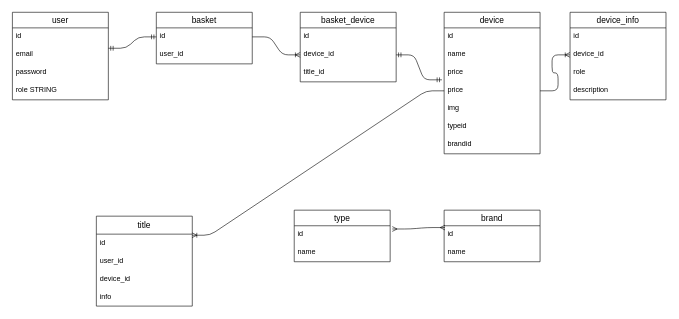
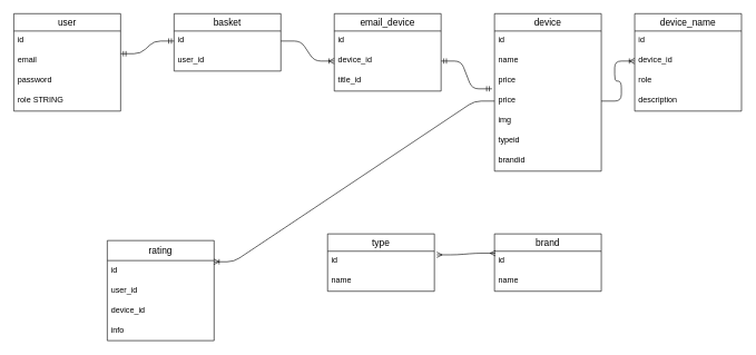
  <mxCell id="0" />
  <mxCell id="1" parent="0" />
  <mxCell id="2" value="user" style="swimlane;fontStyle=0;childLayout=stackLayout;horizontal=1;startSize=26;horizontalStack=0;resizeParent=1;resizeParentMax=0;resizeLast=0;collapsible=1;marginBottom=0;align=center;fontSize=14;" vertex="1" parent="1"><mxGeometry x="20" y="20" width="160" height="146" as="geometry" /></mxCell>
  <mxCell id="3" value="id" style="text;strokeColor=none;fillColor=none;spacingLeft=4;spacingRight=4;overflow=hidden;rotatable=0;points=[[0,0.5],[1,0.5]];portConstraint=eastwest;fontSize=12;" vertex="1" parent="2"><mxGeometry y="26" width="160" height="30" as="geometry" /></mxCell>
  <mxCell id="4" value="email" style="text;strokeColor=none;fillColor=none;spacingLeft=4;spacingRight=4;overflow=hidden;rotatable=0;points=[[0,0.5],[1,0.5]];portConstraint=eastwest;fontSize=12;" vertex="1" parent="2"><mxGeometry y="56" width="160" height="30" as="geometry" /></mxCell>
  <mxCell id="5" value="password" style="text;strokeColor=none;fillColor=none;spacingLeft=4;spacingRight=4;overflow=hidden;rotatable=0;points=[[0,0.5],[1,0.5]];portConstraint=eastwest;fontSize=12;" vertex="1" parent="2"><mxGeometry y="86" width="160" height="30" as="geometry" /></mxCell>
  <mxCell id="6" value="role STRING" style="text;strokeColor=none;fillColor=none;spacingLeft=4;spacingRight=4;overflow=hidden;rotatable=0;points=[[0,0.5],[1,0.5]];portConstraint=eastwest;fontSize=12;" vertex="1" parent="2"><mxGeometry y="116" width="160" height="30" as="geometry" /></mxCell>
  <mxCell id="7" value="basket" style="swimlane;fontStyle=0;childLayout=stackLayout;horizontal=1;startSize=26;horizontalStack=0;resizeParent=1;resizeParentMax=0;resizeLast=0;collapsible=1;marginBottom=0;align=center;fontSize=14;" vertex="1" parent="1"><mxGeometry x="260" y="20" width="160" height="86" as="geometry" /></mxCell>
  <mxCell id="8" value="id" style="text;strokeColor=none;fillColor=none;spacingLeft=4;spacingRight=4;overflow=hidden;rotatable=0;points=[[0,0.5],[1,0.5]];portConstraint=eastwest;fontSize=12;" vertex="1" parent="7"><mxGeometry y="26" width="160" height="30" as="geometry" /></mxCell>
  <mxCell id="9" value="user_id" style="text;strokeColor=none;fillColor=none;spacingLeft=4;spacingRight=4;overflow=hidden;rotatable=0;points=[[0,0.5],[1,0.5]];portConstraint=eastwest;fontSize=12;" vertex="1" parent="7"><mxGeometry y="56" width="160" height="30" as="geometry" /></mxCell>
  <mxCell id="10" value="" style="edgeStyle=entityRelationEdgeStyle;fontSize=12;html=1;endArrow=ERmandOne;startArrow=ERmandOne;exitX=1;exitY=0.133;exitDx=0;exitDy=0;exitPerimeter=0;entryX=0;entryY=0.5;entryDx=0;entryDy=0;" edge="1" parent="1" source="4" target="8"><mxGeometry width="100" height="100" relative="1" as="geometry"><mxPoint x="200" y="220" as="sourcePoint" /><mxPoint x="310" y="166" as="targetPoint" /></mxGeometry></mxCell>
  <mxCell id="11" value="device" style="swimlane;fontStyle=0;childLayout=stackLayout;horizontal=1;startSize=26;horizontalStack=0;resizeParent=1;resizeParentMax=0;resizeLast=0;collapsible=1;marginBottom=0;align=center;fontSize=14;" vertex="1" parent="1"><mxGeometry x="740" y="20" width="160" height="236" as="geometry" /></mxCell>
  <mxCell id="12" value="id" style="text;strokeColor=none;fillColor=none;spacingLeft=4;spacingRight=4;overflow=hidden;rotatable=0;points=[[0,0.5],[1,0.5]];portConstraint=eastwest;fontSize=12;" vertex="1" parent="11"><mxGeometry y="26" width="160" height="30" as="geometry" /></mxCell>
  <mxCell id="13" value="name" style="text;strokeColor=none;fillColor=none;spacingLeft=4;spacingRight=4;overflow=hidden;rotatable=0;points=[[0,0.5],[1,0.5]];portConstraint=eastwest;fontSize=12;" vertex="1" parent="11"><mxGeometry y="56" width="160" height="30" as="geometry" /></mxCell>
  <mxCell id="14" value="price" style="text;strokeColor=none;fillColor=none;spacingLeft=4;spacingRight=4;overflow=hidden;rotatable=0;points=[[0,0.5],[1,0.5]];portConstraint=eastwest;fontSize=12;" vertex="1" parent="11"><mxGeometry y="86" width="160" height="30" as="geometry" /></mxCell>
  <mxCell id="15" value="price" style="text;strokeColor=none;fillColor=none;spacingLeft=4;spacingRight=4;overflow=hidden;rotatable=0;points=[[0,0.5],[1,0.5]];portConstraint=eastwest;fontSize=12;" vertex="1" parent="11"><mxGeometry y="116" width="160" height="30" as="geometry" /></mxCell>
  <mxCell id="16" value="img" style="text;strokeColor=none;fillColor=none;spacingLeft=4;spacingRight=4;overflow=hidden;rotatable=0;points=[[0,0.5],[1,0.5]];portConstraint=eastwest;fontSize=12;" vertex="1" parent="11"><mxGeometry y="146" width="160" height="30" as="geometry" /></mxCell>
  <mxCell id="17" value="typeid" style="text;strokeColor=none;fillColor=none;spacingLeft=4;spacingRight=4;overflow=hidden;rotatable=0;points=[[0,0.5],[1,0.5]];portConstraint=eastwest;fontSize=12;" vertex="1" parent="11"><mxGeometry y="176" width="160" height="30" as="geometry" /></mxCell>
  <mxCell id="18" value="brandid" style="text;strokeColor=none;fillColor=none;spacingLeft=4;spacingRight=4;overflow=hidden;rotatable=0;points=[[0,0.5],[1,0.5]];portConstraint=eastwest;fontSize=12;" vertex="1" parent="11"><mxGeometry y="206" width="160" height="30" as="geometry" /></mxCell>
  <mxCell id="19" value="type" style="swimlane;fontStyle=0;childLayout=stackLayout;horizontal=1;startSize=26;horizontalStack=0;resizeParent=1;resizeParentMax=0;resizeLast=0;collapsible=1;marginBottom=0;align=center;fontSize=14;" vertex="1" parent="1"><mxGeometry x="490" y="350" width="160" height="86" as="geometry" /></mxCell>
  <mxCell id="20" value="id" style="text;strokeColor=none;fillColor=none;spacingLeft=4;spacingRight=4;overflow=hidden;rotatable=0;points=[[0,0.5],[1,0.5]];portConstraint=eastwest;fontSize=12;" vertex="1" parent="19"><mxGeometry y="26" width="160" height="30" as="geometry" /></mxCell>
  <mxCell id="21" value="name" style="text;strokeColor=none;fillColor=none;spacingLeft=4;spacingRight=4;overflow=hidden;rotatable=0;points=[[0,0.5],[1,0.5]];portConstraint=eastwest;fontSize=12;" vertex="1" parent="19"><mxGeometry y="56" width="160" height="30" as="geometry" /></mxCell>
  <mxCell id="22" value="brand" style="swimlane;fontStyle=0;childLayout=stackLayout;horizontal=1;startSize=26;horizontalStack=0;resizeParent=1;resizeParentMax=0;resizeLast=0;collapsible=1;marginBottom=0;align=center;fontSize=14;" vertex="1" parent="1"><mxGeometry x="740" y="350" width="160" height="86" as="geometry" /></mxCell>
  <mxCell id="23" value="id" style="text;strokeColor=none;fillColor=none;spacingLeft=4;spacingRight=4;overflow=hidden;rotatable=0;points=[[0,0.5],[1,0.5]];portConstraint=eastwest;fontSize=12;" vertex="1" parent="22"><mxGeometry y="26" width="160" height="30" as="geometry" /></mxCell>
  <mxCell id="24" value="name" style="text;strokeColor=none;fillColor=none;spacingLeft=4;spacingRight=4;overflow=hidden;rotatable=0;points=[[0,0.5],[1,0.5]];portConstraint=eastwest;fontSize=12;" vertex="1" parent="22"><mxGeometry y="56" width="160" height="30" as="geometry" /></mxCell>
  <mxCell id="25" value="" style="edgeStyle=entityRelationEdgeStyle;fontSize=12;html=1;endArrow=ERmany;startArrow=ERmany;exitX=1.022;exitY=0.18;exitDx=0;exitDy=0;exitPerimeter=0;entryX=0.009;entryY=0.1;entryDx=0;entryDy=0;entryPerimeter=0;" edge="1" parent="1" source="20" target="23"><mxGeometry width="100" height="100" relative="1" as="geometry"><mxPoint x="570" y="350" as="sourcePoint" /><mxPoint x="670" y="250" as="targetPoint" /></mxGeometry></mxCell>
- <mxCell id="26" value="device_info" style="swimlane;fontStyle=0;childLayout=stackLayout;horizontal=1;startSize=26;horizontalStack=0;resizeParent=1;resizeParentMax=0;resizeLast=0;collapsible=1;marginBottom=0;align=center;fontSize=14;" vertex="1" parent="1"><mxGeometry x="950" y="20" width="160" height="146" as="geometry" /></mxCell>
+ <mxCell id="26" value="device_name" style="swimlane;fontStyle=0;childLayout=stackLayout;horizontal=1;startSize=26;horizontalStack=0;resizeParent=1;resizeParentMax=0;resizeLast=0;collapsible=1;marginBottom=0;align=center;fontSize=14;" vertex="1" parent="1"><mxGeometry x="950" y="20" width="160" height="146" as="geometry" /></mxCell>
  <mxCell id="27" value="id" style="text;strokeColor=none;fillColor=none;spacingLeft=4;spacingRight=4;overflow=hidden;rotatable=0;points=[[0,0.5],[1,0.5]];portConstraint=eastwest;fontSize=12;" vertex="1" parent="26"><mxGeometry y="26" width="160" height="30" as="geometry" /></mxCell>
  <mxCell id="28" value="device_id" style="text;strokeColor=none;fillColor=none;spacingLeft=4;spacingRight=4;overflow=hidden;rotatable=0;points=[[0,0.5],[1,0.5]];portConstraint=eastwest;fontSize=12;" vertex="1" parent="26"><mxGeometry y="56" width="160" height="30" as="geometry" /></mxCell>
  <mxCell id="29" value="role" style="text;strokeColor=none;fillColor=none;spacingLeft=4;spacingRight=4;overflow=hidden;rotatable=0;points=[[0,0.5],[1,0.5]];portConstraint=eastwest;fontSize=12;" vertex="1" parent="26"><mxGeometry y="86" width="160" height="30" as="geometry" /></mxCell>
  <mxCell id="30" value="description" style="text;strokeColor=none;fillColor=none;spacingLeft=4;spacingRight=4;overflow=hidden;rotatable=0;points=[[0,0.5],[1,0.5]];portConstraint=eastwest;fontSize=12;" vertex="1" parent="26"><mxGeometry y="116" width="160" height="30" as="geometry" /></mxCell>
  <mxCell id="31" value="" style="edgeStyle=entityRelationEdgeStyle;fontSize=12;html=1;endArrow=ERoneToMany;exitX=1;exitY=0.5;exitDx=0;exitDy=0;entryX=0;entryY=0.5;entryDx=0;entryDy=0;" edge="1" parent="1" source="15" target="28"><mxGeometry width="100" height="100" relative="1" as="geometry"><mxPoint x="807" y="166" as="sourcePoint" /><mxPoint x="907" y="66" as="targetPoint" /></mxGeometry></mxCell>
- <mxCell id="32" value="basket_device" style="swimlane;fontStyle=0;childLayout=stackLayout;horizontal=1;startSize=26;horizontalStack=0;resizeParent=1;resizeParentMax=0;resizeLast=0;collapsible=1;marginBottom=0;align=center;fontSize=14;" vertex="1" parent="1"><mxGeometry x="500" y="20" width="160" height="116" as="geometry" /></mxCell>
+ <mxCell id="32" value="email_device" style="swimlane;fontStyle=0;childLayout=stackLayout;horizontal=1;startSize=26;horizontalStack=0;resizeParent=1;resizeParentMax=0;resizeLast=0;collapsible=1;marginBottom=0;align=center;fontSize=14;" vertex="1" parent="1"><mxGeometry x="500" y="20" width="160" height="116" as="geometry" /></mxCell>
  <mxCell id="33" value="id" style="text;strokeColor=none;fillColor=none;spacingLeft=4;spacingRight=4;overflow=hidden;rotatable=0;points=[[0,0.5],[1,0.5]];portConstraint=eastwest;fontSize=12;" vertex="1" parent="32"><mxGeometry y="26" width="160" height="30" as="geometry" /></mxCell>
  <mxCell id="34" value="device_id" style="text;strokeColor=none;fillColor=none;spacingLeft=4;spacingRight=4;overflow=hidden;rotatable=0;points=[[0,0.5],[1,0.5]];portConstraint=eastwest;fontSize=12;" vertex="1" parent="32"><mxGeometry y="56" width="160" height="30" as="geometry" /></mxCell>
  <mxCell id="35" value="title_id" style="text;strokeColor=none;fillColor=none;spacingLeft=4;spacingRight=4;overflow=hidden;rotatable=0;points=[[0,0.5],[1,0.5]];portConstraint=eastwest;fontSize=12;" vertex="1" parent="32"><mxGeometry y="86" width="160" height="30" as="geometry" /></mxCell>
  <mxCell id="36" value="" style="edgeStyle=entityRelationEdgeStyle;fontSize=12;html=1;endArrow=ERoneToMany;exitX=1;exitY=0.5;exitDx=0;exitDy=0;" edge="1" parent="1" source="8" target="34"><mxGeometry width="100" height="100" relative="1" as="geometry"><mxPoint x="380" y="188" as="sourcePoint" /><mxPoint x="480" y="110" as="targetPoint" /></mxGeometry></mxCell>
  <mxCell id="37" value="" style="edgeStyle=entityRelationEdgeStyle;fontSize=12;html=1;endArrow=ERmandOne;startArrow=ERmandOne;entryX=-0.023;entryY=0.887;entryDx=0;entryDy=0;entryPerimeter=0;exitX=1;exitY=0.5;exitDx=0;exitDy=0;" edge="1" parent="1" source="34" target="14"><mxGeometry width="100" height="100" relative="1" as="geometry"><mxPoint x="570" y="266" as="sourcePoint" /><mxPoint x="670" y="166" as="targetPoint" /></mxGeometry></mxCell>
- <mxCell id="38" value="title" style="swimlane;fontStyle=0;childLayout=stackLayout;horizontal=1;startSize=30;horizontalStack=0;resizeParent=1;resizeParentMax=0;resizeLast=0;collapsible=1;marginBottom=0;align=center;fontSize=14;" vertex="1" parent="1"><mxGeometry x="160" y="360" width="160" height="150" as="geometry" /></mxCell>
+ <mxCell id="38" value="rating" style="swimlane;fontStyle=0;childLayout=stackLayout;horizontal=1;startSize=30;horizontalStack=0;resizeParent=1;resizeParentMax=0;resizeLast=0;collapsible=1;marginBottom=0;align=center;fontSize=14;" vertex="1" parent="1"><mxGeometry x="160" y="360" width="160" height="150" as="geometry" /></mxCell>
  <mxCell id="39" value="id" style="text;strokeColor=none;fillColor=none;spacingLeft=4;spacingRight=4;overflow=hidden;rotatable=0;points=[[0,0.5],[1,0.5]];portConstraint=eastwest;fontSize=12;" vertex="1" parent="38"><mxGeometry y="30" width="160" height="30" as="geometry" /></mxCell>
  <mxCell id="40" value="user_id" style="text;strokeColor=none;fillColor=none;spacingLeft=4;spacingRight=4;overflow=hidden;rotatable=0;points=[[0,0.5],[1,0.5]];portConstraint=eastwest;fontSize=12;" vertex="1" parent="38"><mxGeometry y="60" width="160" height="30" as="geometry" /></mxCell>
  <mxCell id="41" value="device_id" style="text;strokeColor=none;fillColor=none;spacingLeft=4;spacingRight=4;overflow=hidden;rotatable=0;points=[[0,0.5],[1,0.5]];portConstraint=eastwest;fontSize=12;" vertex="1" parent="38"><mxGeometry y="90" width="160" height="30" as="geometry" /></mxCell>
  <mxCell id="42" value="info" style="text;strokeColor=none;fillColor=none;spacingLeft=4;spacingRight=4;overflow=hidden;rotatable=0;points=[[0,0.5],[1,0.5]];portConstraint=eastwest;fontSize=12;" vertex="1" parent="38"><mxGeometry y="120" width="160" height="30" as="geometry" /></mxCell>
  <mxCell id="43" value="" style="edgeStyle=entityRelationEdgeStyle;fontSize=12;html=1;endArrow=ERoneToMany;entryX=0.997;entryY=0.06;entryDx=0;entryDy=0;entryPerimeter=0;exitX=0;exitY=0.5;exitDx=0;exitDy=0;" edge="1" parent="1" source="15" target="39"><mxGeometry width="100" height="100" relative="1" as="geometry"><mxPoint x="540" y="190" as="sourcePoint" /><mxPoint x="460" y="230" as="targetPoint" /></mxGeometry></mxCell>
